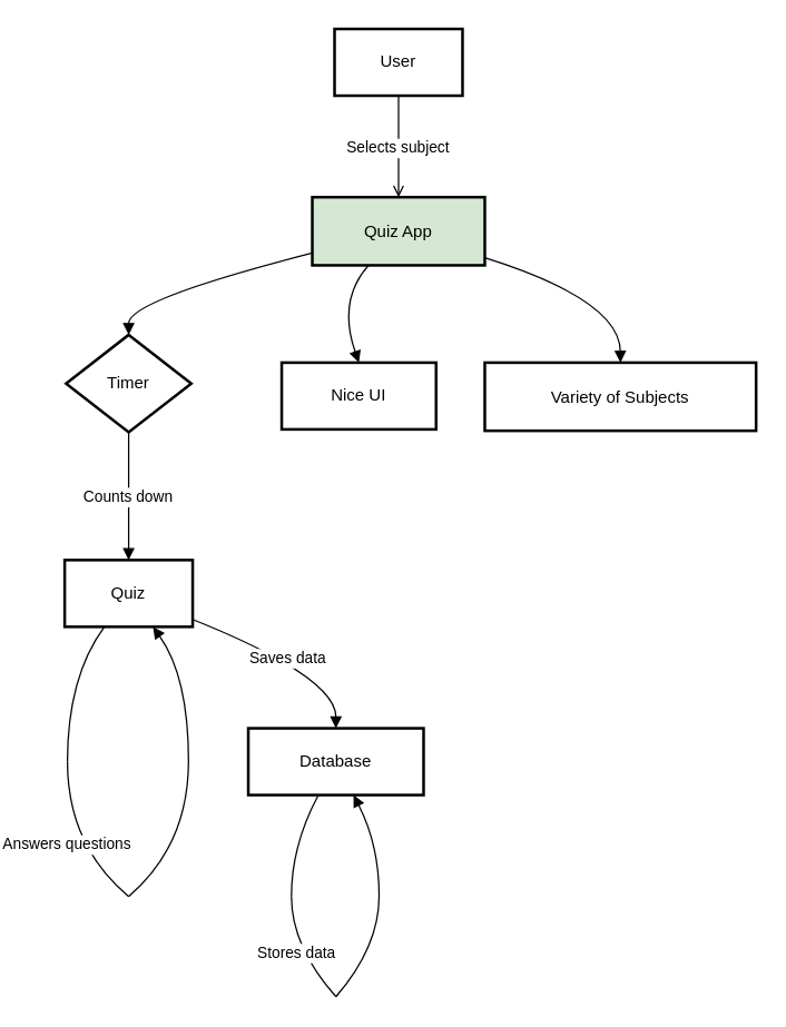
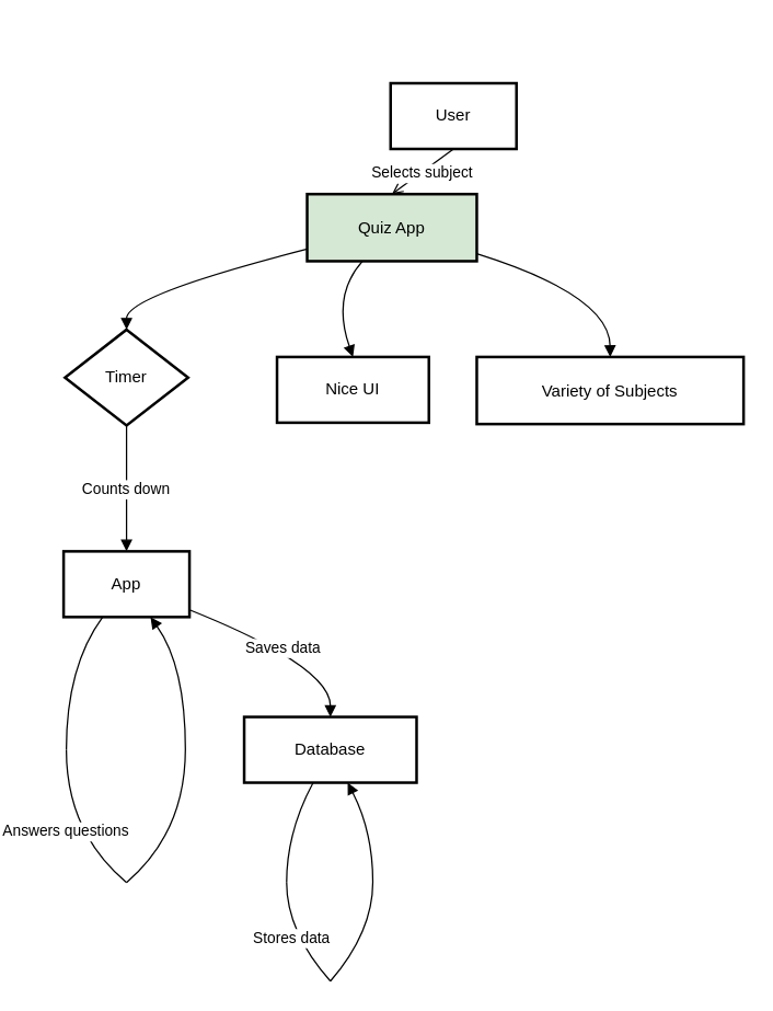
  <mxCell id="0" />
  <mxCell id="1" parent="0" />
- <mxCell id="2" value="User" style="whiteSpace=wrap;strokeWidth=2;" vertex="1" parent="1"><mxGeometry x="214" y="20" width="92" height="48" as="geometry" /></mxCell>
+ <mxCell id="2" value="User" style="whiteSpace=wrap;strokeWidth=2;" vertex="1" parent="1"><mxGeometry x="259" y="60" width="92" height="48" as="geometry" /></mxCell>
  <mxCell id="3" value="Quiz App" style="whiteSpace=wrap;strokeWidth=2;fillColor=#d5e8d4;" vertex="1" parent="1"><mxGeometry x="198" y="141" width="124" height="49" as="geometry" /></mxCell>
  <mxCell id="4" value="Timer" style="rhombus;strokeWidth=2;whiteSpace=wrap;" vertex="1" parent="1"><mxGeometry x="21" y="240" width="90" height="70" as="geometry" /></mxCell>
- <mxCell id="5" value="Quiz" style="whiteSpace=wrap;strokeWidth=2;" vertex="1" parent="1"><mxGeometry x="20" y="402" width="92" height="48" as="geometry" /></mxCell>
+ <mxCell id="5" value="App" style="whiteSpace=wrap;strokeWidth=2;" vertex="1" parent="1"><mxGeometry x="20" y="402" width="92" height="48" as="geometry" /></mxCell>
  <mxCell id="6" value="Database" style="whiteSpace=wrap;strokeWidth=2;" vertex="1" parent="1"><mxGeometry x="152" y="523" width="126" height="48" as="geometry" /></mxCell>
  <mxCell id="7" value="Nice UI" style="whiteSpace=wrap;strokeWidth=2;" vertex="1" parent="1"><mxGeometry x="176" y="260" width="111" height="48" as="geometry" /></mxCell>
  <mxCell id="8" value="Variety of Subjects" style="whiteSpace=wrap;strokeWidth=2;" vertex="1" parent="1"><mxGeometry x="322" y="260" width="195" height="49" as="geometry" /></mxCell>
  <mxCell id="9" value="" style="whiteSpace=wrap;strokeWidth=2;" vertex="1" parent="1"><mxGeometry x="22" y="547" as="geometry" /></mxCell>
  <mxCell id="10" value="" style="whiteSpace=wrap;strokeWidth=2;" vertex="1" parent="1"><mxGeometry x="66" y="644" as="geometry" /></mxCell>
  <mxCell id="11" value="" style="whiteSpace=wrap;strokeWidth=2;" vertex="1" parent="1"><mxGeometry x="183" y="644" as="geometry" /></mxCell>
  <mxCell id="12" value="" style="whiteSpace=wrap;strokeWidth=2;" vertex="1" parent="1"><mxGeometry x="215" y="716" as="geometry" /></mxCell>
  <mxCell id="13" value="Selects subject" style="curved=1;startArrow=none;endArrow=open;exitX=0.5;exitY=1.01;entryX=0.5;entryY=0;" edge="1" parent="1" source="2" target="3"><mxGeometry relative="1" as="geometry"><Array as="points" /></mxGeometry></mxCell>
  <mxCell id="14" value="" style="curved=1;startArrow=none;endArrow=block;exitX=0;exitY=0.82;entryX=0.5;entryY=-0.01;" edge="1" parent="1" source="3" target="4"><mxGeometry relative="1" as="geometry"><Array as="points"><mxPoint x="66" y="215" /></Array></mxGeometry></mxCell>
  <mxCell id="15" value="Counts down" style="curved=1;startArrow=none;endArrow=block;exitX=0.5;exitY=0.99;entryX=0.5;entryY=0;" edge="1" parent="1" source="4" target="5"><mxGeometry relative="1" as="geometry"><Array as="points" /></mxGeometry></mxCell>
  <mxCell id="16" value="" style="curved=1;startArrow=none;endArrow=none;exitX=0.31;exitY=1;entryX=Infinity;entryY=-Infinity;" edge="1" parent="1" source="5" target="9"><mxGeometry relative="1" as="geometry"><Array as="points"><mxPoint x="22" y="486" /></Array></mxGeometry></mxCell>
  <mxCell id="17" value="Answers questions" style="curved=1;startArrow=none;endArrow=none;exitX=Infinity;exitY=-Infinity;entryX=-Infinity;entryY=-Infinity;" edge="1" parent="1" source="9" target="10"><mxGeometry relative="1" as="geometry"><Array as="points"><mxPoint x="22" y="607" /></Array></mxGeometry></mxCell>
  <mxCell id="18" value="" style="curved=1;startArrow=none;endArrow=block;exitX=-Infinity;exitY=-Infinity;entryX=0.69;entryY=1;" edge="1" parent="1" source="10" target="5"><mxGeometry relative="1" as="geometry"><Array as="points"><mxPoint x="109" y="607" /><mxPoint x="109" y="486" /></Array></mxGeometry></mxCell>
  <mxCell id="19" value="Saves data" style="curved=1;startArrow=none;endArrow=block;exitX=1;exitY=0.89;entryX=0.5;entryY=-0.01;" edge="1" parent="1" source="5" target="6"><mxGeometry relative="1" as="geometry"><Array as="points"><mxPoint x="215" y="486" /></Array></mxGeometry></mxCell>
  <mxCell id="20" value="" style="curved=1;startArrow=none;endArrow=none;exitX=0.4;exitY=1;entryX=Infinity;entryY=-Infinity;" edge="1" parent="1" source="6" target="11"><mxGeometry relative="1" as="geometry"><Array as="points"><mxPoint x="183" y="607" /></Array></mxGeometry></mxCell>
  <mxCell id="21" value="Stores data" style="curved=1;startArrow=none;endArrow=none;exitX=Infinity;exitY=-Infinity;entryX=-Infinity;entryY=Infinity;" edge="1" parent="1" source="11" target="12"><mxGeometry relative="1" as="geometry"><Array as="points"><mxPoint x="183" y="680" /></Array></mxGeometry></mxCell>
  <mxCell id="22" value="" style="curved=1;startArrow=none;endArrow=block;exitX=-Infinity;exitY=Infinity;entryX=0.6;entryY=1;" edge="1" parent="1" source="12" target="6"><mxGeometry relative="1" as="geometry"><Array as="points"><mxPoint x="246" y="680" /><mxPoint x="246" y="607" /></Array></mxGeometry></mxCell>
  <mxCell id="23" value="" style="curved=1;startArrow=none;endArrow=block;exitX=0.33;exitY=0.99;entryX=0.5;entryY=0.01;" edge="1" parent="1" source="3" target="7"><mxGeometry relative="1" as="geometry"><Array as="points"><mxPoint x="216" y="215" /></Array></mxGeometry></mxCell>
  <mxCell id="24" value="" style="curved=1;startArrow=none;endArrow=block;exitX=1;exitY=0.89;entryX=0.5;entryY=0;" edge="1" parent="1" source="3" target="8"><mxGeometry relative="1" as="geometry"><Array as="points"><mxPoint x="419" y="215" /></Array></mxGeometry></mxCell>
